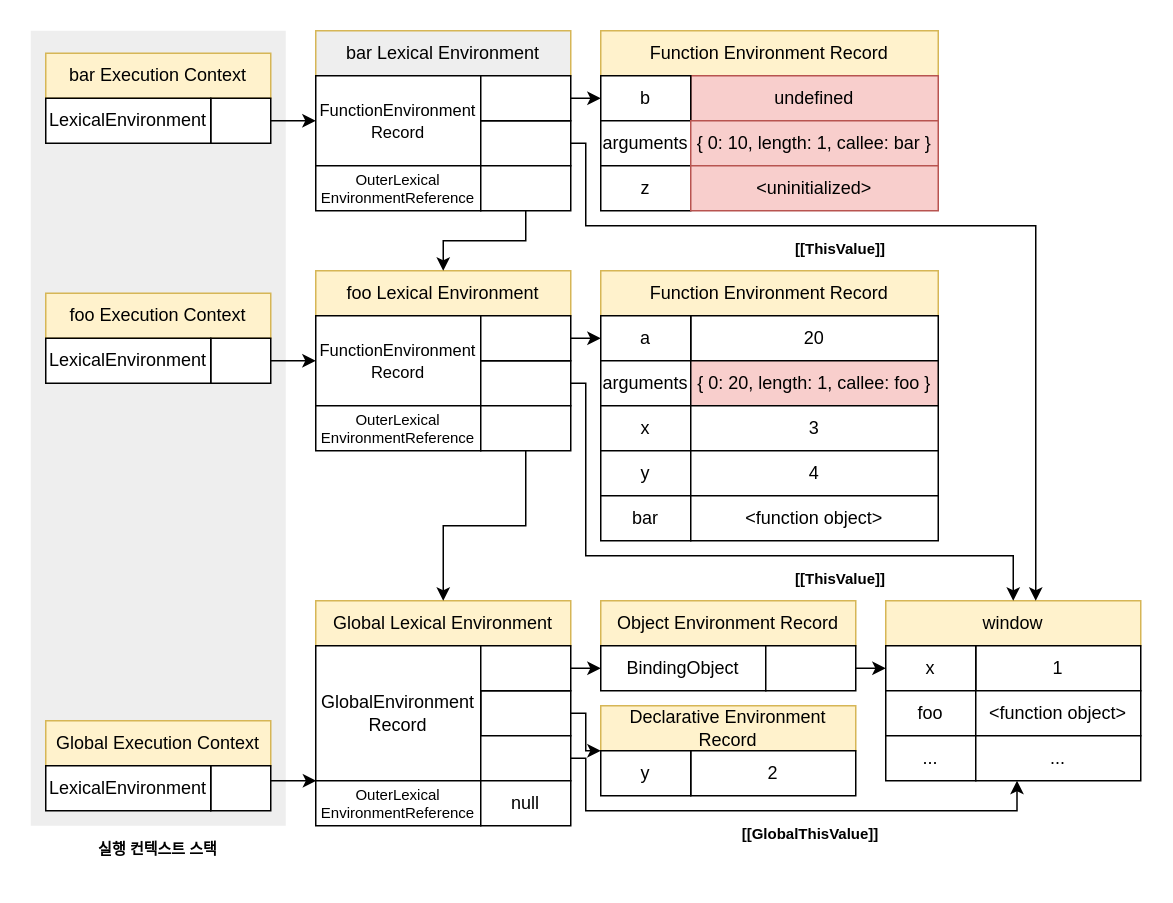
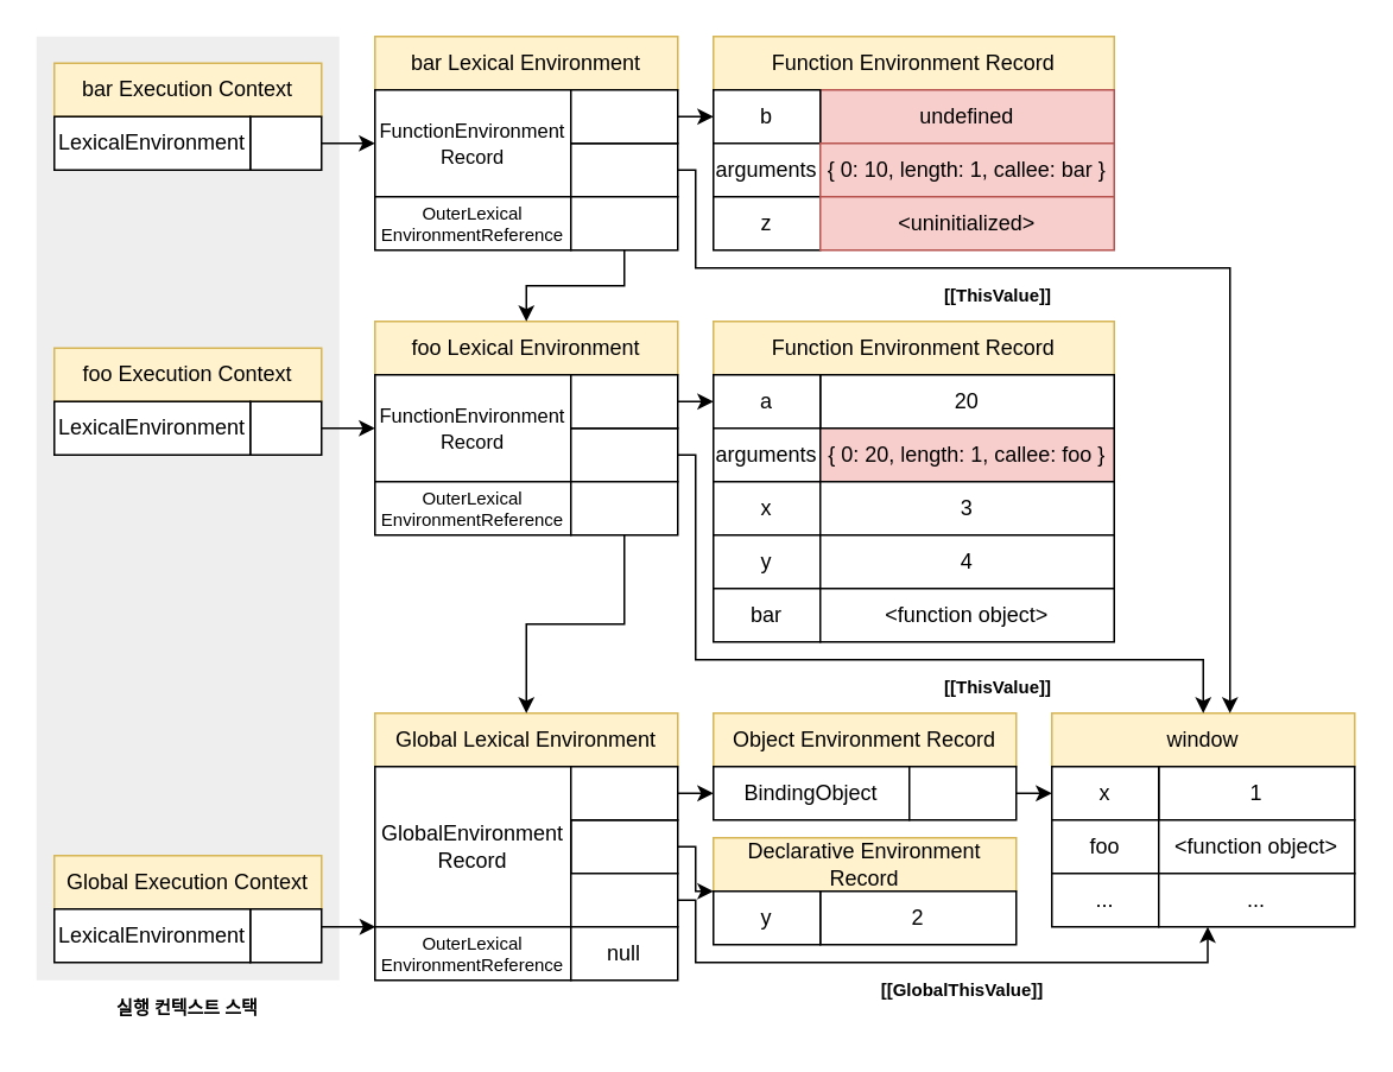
  <mxCell id="0" />
  <mxCell id="1" parent="0" />
  <mxCell id="2" value="" style="rounded=0;whiteSpace=wrap;html=1;fontSize=10;fillColor=#eeeeee;strokeColor=none;" parent="1" vertex="1"><mxGeometry x="20" y="20" width="170" height="530" as="geometry" /></mxCell>
  <mxCell id="3" value="Global Lexical Environment" style="rounded=0;whiteSpace=wrap;html=1;fillColor=#fff2cc;strokeColor=#d6b656;" parent="1" vertex="1"><mxGeometry x="210" y="400" width="170" height="30" as="geometry" /></mxCell>
  <mxCell id="4" style="edgeStyle=orthogonalEdgeStyle;rounded=0;orthogonalLoop=1;jettySize=auto;html=1;exitX=1;exitY=0.5;exitDx=0;exitDy=0;entryX=0;entryY=0;entryDx=0;entryDy=0;fontSize=10;startArrow=none;startFill=0;" parent="1" source="5" target="24" edge="1"><mxGeometry relative="1" as="geometry"><Array as="points"><mxPoint x="390" y="475" /><mxPoint x="390" y="500" /></Array></mxGeometry></mxCell>
  <mxCell id="5" value="" style="rounded=0;whiteSpace=wrap;html=1;" parent="1" vertex="1"><mxGeometry x="320" y="460" width="60" height="30" as="geometry" /></mxCell>
  <mxCell id="6" value="GlobalEnvironment&lt;br&gt;Record" style="rounded=0;whiteSpace=wrap;html=1;" parent="1" vertex="1"><mxGeometry x="210" y="430" width="110" height="90" as="geometry" /></mxCell>
  <mxCell id="7" style="edgeStyle=orthogonalEdgeStyle;rounded=0;orthogonalLoop=1;jettySize=auto;html=1;exitX=1;exitY=0.5;exitDx=0;exitDy=0;entryX=0.25;entryY=1;entryDx=0;entryDy=0;fontSize=10;startArrow=none;startFill=0;" parent="1" source="8" target="31" edge="1"><mxGeometry relative="1" as="geometry"><Array as="points"><mxPoint x="390" y="505" /><mxPoint x="390" y="540" /><mxPoint x="677" y="540" /></Array></mxGeometry></mxCell>
  <mxCell id="8" value="" style="rounded=0;whiteSpace=wrap;html=1;" parent="1" vertex="1"><mxGeometry x="320" y="490" width="60" height="30" as="geometry" /></mxCell>
  <mxCell id="9" value="&lt;font style=&quot;font-size: 10px;&quot;&gt;OuterLexical&lt;br style=&quot;font-size: 10px;&quot;&gt;EnvironmentReference&lt;/font&gt;" style="rounded=0;whiteSpace=wrap;html=1;fontSize=10;" parent="1" vertex="1"><mxGeometry x="210" y="520" width="110" height="30" as="geometry" /></mxCell>
  <mxCell id="10" value="Global Execution Context" style="rounded=0;whiteSpace=wrap;html=1;fillColor=#fff2cc;strokeColor=#d6b656;" parent="1" vertex="1"><mxGeometry x="30" y="480" width="150" height="30" as="geometry" /></mxCell>
  <mxCell id="11" value="" style="rounded=0;whiteSpace=wrap;html=1;" parent="1" vertex="1"><mxGeometry x="140" y="510" width="40" height="30" as="geometry" /></mxCell>
  <mxCell id="12" value="LexicalEnvironment" style="rounded=0;whiteSpace=wrap;html=1;" parent="1" vertex="1"><mxGeometry x="30" y="510" width="110" height="30" as="geometry" /></mxCell>
  <mxCell id="13" style="edgeStyle=orthogonalEdgeStyle;rounded=0;orthogonalLoop=1;jettySize=auto;html=1;exitX=1;exitY=0.5;exitDx=0;exitDy=0;entryX=0;entryY=0.5;entryDx=0;entryDy=0;fontSize=10;startArrow=none;startFill=0;" parent="1" source="14" target="19" edge="1"><mxGeometry relative="1" as="geometry" /></mxCell>
  <mxCell id="14" value="" style="rounded=0;whiteSpace=wrap;html=1;" parent="1" vertex="1"><mxGeometry x="320" y="430" width="60" height="30" as="geometry" /></mxCell>
  <mxCell id="15" value="null" style="rounded=0;whiteSpace=wrap;html=1;" parent="1" vertex="1"><mxGeometry x="320" y="520" width="60" height="30" as="geometry" /></mxCell>
  <mxCell id="16" value="" style="endArrow=classic;html=1;rounded=0;fontSize=10;exitX=1;exitY=0.5;exitDx=0;exitDy=0;entryX=0.003;entryY=0.167;entryDx=0;entryDy=0;entryPerimeter=0;" parent="1" edge="1"><mxGeometry width="50" height="50" relative="1" as="geometry"><mxPoint x="180" y="520" as="sourcePoint" /><mxPoint x="210.33" y="520.01" as="targetPoint" /></mxGeometry></mxCell>
  <mxCell id="17" value="&lt;b&gt;실행 컨텍스트 스택&lt;/b&gt;" style="text;html=1;strokeColor=none;fillColor=none;align=center;verticalAlign=middle;whiteSpace=wrap;rounded=0;fontSize=10;" parent="1" vertex="1"><mxGeometry x="55" y="550" width="100" height="30" as="geometry" /></mxCell>
  <mxCell id="18" value="Object Environment Record" style="rounded=0;whiteSpace=wrap;html=1;fillColor=#fff2cc;strokeColor=#d6b656;" parent="1" vertex="1"><mxGeometry x="400" y="400" width="170" height="30" as="geometry" /></mxCell>
  <mxCell id="19" value="BindingObject" style="rounded=0;whiteSpace=wrap;html=1;" parent="1" vertex="1"><mxGeometry x="400" y="430" width="110" height="30" as="geometry" /></mxCell>
  <mxCell id="20" style="edgeStyle=orthogonalEdgeStyle;rounded=0;orthogonalLoop=1;jettySize=auto;html=1;exitX=1;exitY=0.5;exitDx=0;exitDy=0;entryX=0;entryY=0.5;entryDx=0;entryDy=0;" parent="1" source="21" target="27" edge="1"><mxGeometry relative="1" as="geometry" /></mxCell>
  <mxCell id="21" value="" style="rounded=0;whiteSpace=wrap;html=1;" parent="1" vertex="1"><mxGeometry x="510" y="430" width="60" height="30" as="geometry" /></mxCell>
  <mxCell id="22" value="Declarative Environment Record" style="rounded=0;whiteSpace=wrap;html=1;fillColor=#fff2cc;strokeColor=#d6b656;" parent="1" vertex="1"><mxGeometry x="400" y="470" width="170" height="30" as="geometry" /></mxCell>
  <mxCell id="23" value="2" style="rounded=0;whiteSpace=wrap;html=1;" parent="1" vertex="1"><mxGeometry x="460" y="500" width="110" height="30" as="geometry" /></mxCell>
  <mxCell id="24" value="y" style="rounded=0;whiteSpace=wrap;html=1;" parent="1" vertex="1"><mxGeometry x="400" y="500" width="60" height="30" as="geometry" /></mxCell>
  <mxCell id="25" value="window" style="rounded=0;whiteSpace=wrap;html=1;fillColor=#fff2cc;strokeColor=#d6b656;" parent="1" vertex="1"><mxGeometry x="590" y="400" width="170" height="30" as="geometry" /></mxCell>
  <mxCell id="26" value="1" style="rounded=0;whiteSpace=wrap;html=1;" parent="1" vertex="1"><mxGeometry x="650" y="430" width="110" height="30" as="geometry" /></mxCell>
  <mxCell id="27" value="x" style="rounded=0;whiteSpace=wrap;html=1;" parent="1" vertex="1"><mxGeometry x="590" y="430" width="60" height="30" as="geometry" /></mxCell>
  <mxCell id="28" value="foo" style="rounded=0;whiteSpace=wrap;html=1;" parent="1" vertex="1"><mxGeometry x="590" y="460" width="60" height="30" as="geometry" /></mxCell>
  <mxCell id="29" value="..." style="rounded=0;whiteSpace=wrap;html=1;" parent="1" vertex="1"><mxGeometry x="590" y="490" width="60" height="30" as="geometry" /></mxCell>
  <mxCell id="30" value="&amp;lt;function object&amp;gt;" style="rounded=0;whiteSpace=wrap;html=1;" parent="1" vertex="1"><mxGeometry x="650" y="460" width="110" height="30" as="geometry" /></mxCell>
  <mxCell id="31" value="..." style="rounded=0;whiteSpace=wrap;html=1;" parent="1" vertex="1"><mxGeometry x="650" y="490" width="110" height="30" as="geometry" /></mxCell>
  <mxCell id="32" value="&lt;b&gt;[[GlobalThisValue]]&lt;/b&gt;" style="text;html=1;strokeColor=none;fillColor=none;align=center;verticalAlign=middle;whiteSpace=wrap;rounded=0;fontSize=10;" parent="1" vertex="1"><mxGeometry x="490" y="540" width="100" height="30" as="geometry" /></mxCell>
  <mxCell id="33" value="foo Execution Context" style="rounded=0;whiteSpace=wrap;html=1;fillColor=#fff2cc;strokeColor=#d6b656;" parent="1" vertex="1"><mxGeometry x="30" y="195" width="150" height="30" as="geometry" /></mxCell>
  <mxCell id="34" style="edgeStyle=orthogonalEdgeStyle;rounded=0;orthogonalLoop=1;jettySize=auto;html=1;exitX=1;exitY=0.5;exitDx=0;exitDy=0;entryX=0;entryY=0.5;entryDx=0;entryDy=0;fontSize=11;" parent="1" source="35" target="38" edge="1"><mxGeometry relative="1" as="geometry" /></mxCell>
  <mxCell id="35" value="" style="rounded=0;whiteSpace=wrap;html=1;" parent="1" vertex="1"><mxGeometry x="140" y="225" width="40" height="30" as="geometry" /></mxCell>
  <mxCell id="36" value="LexicalEnvironment" style="rounded=0;whiteSpace=wrap;html=1;" parent="1" vertex="1"><mxGeometry x="30" y="225" width="110" height="30" as="geometry" /></mxCell>
  <mxCell id="37" value="foo Lexical Environment" style="rounded=0;whiteSpace=wrap;html=1;fillColor=#fff2cc;strokeColor=#d6b656;" parent="1" vertex="1"><mxGeometry x="210" y="180" width="170" height="30" as="geometry" /></mxCell>
  <mxCell id="38" value="&lt;font style=&quot;font-size: 11px;&quot;&gt;FunctionEnvironment&lt;br&gt;Record&lt;/font&gt;" style="rounded=0;whiteSpace=wrap;html=1;" parent="1" vertex="1"><mxGeometry x="210" y="210" width="110" height="60" as="geometry" /></mxCell>
  <mxCell id="39" value="" style="rounded=0;whiteSpace=wrap;html=1;" parent="1" vertex="1"><mxGeometry x="320" y="240" width="60" height="30" as="geometry" /></mxCell>
  <mxCell id="40" value="&lt;font style=&quot;font-size: 10px;&quot;&gt;OuterLexical&lt;br style=&quot;font-size: 10px;&quot;&gt;EnvironmentReference&lt;/font&gt;" style="rounded=0;whiteSpace=wrap;html=1;fontSize=10;" parent="1" vertex="1"><mxGeometry x="210" y="270" width="110" height="30" as="geometry" /></mxCell>
  <mxCell id="41" style="edgeStyle=orthogonalEdgeStyle;rounded=0;orthogonalLoop=1;jettySize=auto;html=1;exitX=1;exitY=0.5;exitDx=0;exitDy=0;entryX=0;entryY=0.5;entryDx=0;entryDy=0;fontSize=11;" parent="1" source="42" target="48" edge="1"><mxGeometry relative="1" as="geometry" /></mxCell>
  <mxCell id="42" value="" style="rounded=0;whiteSpace=wrap;html=1;" parent="1" vertex="1"><mxGeometry x="320" y="210" width="60" height="30" as="geometry" /></mxCell>
  <mxCell id="43" style="edgeStyle=orthogonalEdgeStyle;rounded=0;orthogonalLoop=1;jettySize=auto;html=1;exitX=1;exitY=0.5;exitDx=0;exitDy=0;entryX=0.5;entryY=0;entryDx=0;entryDy=0;fontSize=11;" parent="1" source="39" target="25" edge="1"><mxGeometry relative="1" as="geometry"><Array as="points"><mxPoint x="390" y="255" /><mxPoint x="390" y="370" /><mxPoint x="675" y="370" /></Array></mxGeometry></mxCell>
  <mxCell id="44" style="edgeStyle=orthogonalEdgeStyle;rounded=0;orthogonalLoop=1;jettySize=auto;html=1;exitX=0.5;exitY=1;exitDx=0;exitDy=0;entryX=0.5;entryY=0;entryDx=0;entryDy=0;fontSize=11;" parent="1" source="45" target="3" edge="1"><mxGeometry relative="1" as="geometry" /></mxCell>
  <mxCell id="45" value="" style="rounded=0;whiteSpace=wrap;html=1;" parent="1" vertex="1"><mxGeometry x="320" y="270" width="60" height="30" as="geometry" /></mxCell>
  <mxCell id="46" value="Function Environment Record" style="rounded=0;whiteSpace=wrap;html=1;fillColor=#fff2cc;strokeColor=#d6b656;" parent="1" vertex="1"><mxGeometry x="400" y="180" width="225" height="30" as="geometry" /></mxCell>
  <mxCell id="47" value="20" style="rounded=0;whiteSpace=wrap;html=1;" parent="1" vertex="1"><mxGeometry x="460" y="210" width="165" height="30" as="geometry" /></mxCell>
  <mxCell id="48" value="a" style="rounded=0;whiteSpace=wrap;html=1;" parent="1" vertex="1"><mxGeometry x="400" y="210" width="60" height="30" as="geometry" /></mxCell>
  <mxCell id="49" value="arguments" style="rounded=0;whiteSpace=wrap;html=1;" parent="1" vertex="1"><mxGeometry x="400" y="240" width="60" height="30" as="geometry" /></mxCell>
  <mxCell id="50" value="x" style="rounded=0;whiteSpace=wrap;html=1;" parent="1" vertex="1"><mxGeometry x="400" y="270" width="60" height="30" as="geometry" /></mxCell>
  <mxCell id="51" value="{ 0: 20, length: 1, callee: foo }" style="rounded=0;whiteSpace=wrap;html=1;fillColor=#f8cecc;" parent="1" vertex="1"><mxGeometry x="460" y="240" width="165" height="30" as="geometry" /></mxCell>
  <mxCell id="52" value="3" style="rounded=0;whiteSpace=wrap;html=1;" parent="1" vertex="1"><mxGeometry x="460" y="270" width="165" height="30" as="geometry" /></mxCell>
  <mxCell id="53" value="y" style="rounded=0;whiteSpace=wrap;html=1;" parent="1" vertex="1"><mxGeometry x="400" y="300" width="60" height="30" as="geometry" /></mxCell>
  <mxCell id="54" value="bar" style="rounded=0;whiteSpace=wrap;html=1;" parent="1" vertex="1"><mxGeometry x="400" y="330" width="60" height="30" as="geometry" /></mxCell>
  <mxCell id="55" value="4" style="rounded=0;whiteSpace=wrap;html=1;" parent="1" vertex="1"><mxGeometry x="460" y="300" width="165" height="30" as="geometry" /></mxCell>
  <mxCell id="56" value="&amp;lt;function object&amp;gt;" style="rounded=0;whiteSpace=wrap;html=1;" parent="1" vertex="1"><mxGeometry x="460" y="330" width="165" height="30" as="geometry" /></mxCell>
  <mxCell id="57" value="&lt;b&gt;[[ThisValue]]&lt;/b&gt;" style="text;html=1;strokeColor=none;fillColor=none;align=center;verticalAlign=middle;whiteSpace=wrap;rounded=0;fontSize=10;" parent="1" vertex="1"><mxGeometry x="510" y="370" width="100" height="30" as="geometry" /></mxCell>
  <mxCell id="58" value="Function Environment Record" style="rounded=0;whiteSpace=wrap;html=1;fillColor=#fff2cc;strokeColor=#d6b656;" parent="1" vertex="1"><mxGeometry x="400" y="20" width="225" height="30" as="geometry" /></mxCell>
  <mxCell id="59" value="undefined" style="rounded=0;whiteSpace=wrap;html=1;fillColor=#f8cecc;strokeColor=#b85450;" parent="1" vertex="1"><mxGeometry x="460" y="50" width="165" height="30" as="geometry" /></mxCell>
  <mxCell id="60" value="b" style="rounded=0;whiteSpace=wrap;html=1;" parent="1" vertex="1"><mxGeometry x="400" y="50" width="60" height="30" as="geometry" /></mxCell>
  <mxCell id="61" value="arguments" style="rounded=0;whiteSpace=wrap;html=1;" parent="1" vertex="1"><mxGeometry x="400" y="80" width="60" height="30" as="geometry" /></mxCell>
  <mxCell id="62" value="z" style="rounded=0;whiteSpace=wrap;html=1;" parent="1" vertex="1"><mxGeometry x="400" y="110" width="60" height="30" as="geometry" /></mxCell>
  <mxCell id="63" value="{ 0: 10, length: 1, callee: bar }" style="rounded=0;whiteSpace=wrap;html=1;fillColor=#f8cecc;strokeColor=#b85450;" parent="1" vertex="1"><mxGeometry x="460" y="80" width="165" height="30" as="geometry" /></mxCell>
  <mxCell id="64" value="&amp;lt;uninitialized&amp;gt;" style="rounded=0;whiteSpace=wrap;html=1;fillColor=#f8cecc;strokeColor=#b85450;" parent="1" vertex="1"><mxGeometry x="460" y="110" width="165" height="30" as="geometry" /></mxCell>
  <mxCell id="65" value="&lt;b&gt;[[ThisValue]]&lt;/b&gt;" style="text;html=1;strokeColor=none;fillColor=none;align=center;verticalAlign=middle;whiteSpace=wrap;rounded=0;fontSize=10;" parent="1" vertex="1"><mxGeometry x="510" y="150" width="100" height="30" as="geometry" /></mxCell>
- <mxCell id="66" value="bar Lexical Environment" style="rounded=0;whiteSpace=wrap;html=1;fillColor=#eeeeee;strokeColor=#d6b656;" parent="1" vertex="1"><mxGeometry x="210" y="20" width="170" height="30" as="geometry" /></mxCell>
+ <mxCell id="66" value="bar Lexical Environment" style="rounded=0;whiteSpace=wrap;html=1;fillColor=#fff2cc;strokeColor=#d6b656;" parent="1" vertex="1"><mxGeometry x="210" y="20" width="170" height="30" as="geometry" /></mxCell>
  <mxCell id="67" value="&lt;font style=&quot;font-size: 11px;&quot;&gt;FunctionEnvironment&lt;br&gt;Record&lt;/font&gt;" style="rounded=0;whiteSpace=wrap;html=1;" parent="1" vertex="1"><mxGeometry x="210" y="50" width="110" height="60" as="geometry" /></mxCell>
  <mxCell id="68" style="edgeStyle=orthogonalEdgeStyle;rounded=0;orthogonalLoop=1;jettySize=auto;html=1;exitX=1;exitY=0.5;exitDx=0;exitDy=0;" parent="1" source="69" edge="1"><mxGeometry relative="1" as="geometry"><mxPoint x="690" y="400" as="targetPoint" /><Array as="points"><mxPoint x="390" y="95" /><mxPoint x="390" y="150" /><mxPoint x="690" y="150" /><mxPoint x="690" y="400" /></Array></mxGeometry></mxCell>
  <mxCell id="69" value="" style="rounded=0;whiteSpace=wrap;html=1;" parent="1" vertex="1"><mxGeometry x="320" y="80" width="60" height="30" as="geometry" /></mxCell>
  <mxCell id="70" value="&lt;font style=&quot;font-size: 10px;&quot;&gt;OuterLexical&lt;br style=&quot;font-size: 10px;&quot;&gt;EnvironmentReference&lt;/font&gt;" style="rounded=0;whiteSpace=wrap;html=1;fontSize=10;" parent="1" vertex="1"><mxGeometry x="210" y="110" width="110" height="30" as="geometry" /></mxCell>
  <mxCell id="71" style="edgeStyle=orthogonalEdgeStyle;rounded=0;orthogonalLoop=1;jettySize=auto;html=1;exitX=1;exitY=0.5;exitDx=0;exitDy=0;entryX=0;entryY=0.5;entryDx=0;entryDy=0;" parent="1" source="72" target="60" edge="1"><mxGeometry relative="1" as="geometry" /></mxCell>
  <mxCell id="72" value="" style="rounded=0;whiteSpace=wrap;html=1;" parent="1" vertex="1"><mxGeometry x="320" y="50" width="60" height="30" as="geometry" /></mxCell>
  <mxCell id="73" style="edgeStyle=orthogonalEdgeStyle;rounded=0;orthogonalLoop=1;jettySize=auto;html=1;exitX=0.5;exitY=1;exitDx=0;exitDy=0;entryX=0.5;entryY=0;entryDx=0;entryDy=0;" parent="1" source="74" target="37" edge="1"><mxGeometry relative="1" as="geometry" /></mxCell>
  <mxCell id="74" value="" style="rounded=0;whiteSpace=wrap;html=1;" parent="1" vertex="1"><mxGeometry x="320" y="110" width="60" height="30" as="geometry" /></mxCell>
  <mxCell id="75" value="bar Execution Context" style="rounded=0;whiteSpace=wrap;html=1;fillColor=#fff2cc;strokeColor=#d6b656;" parent="1" vertex="1"><mxGeometry x="30" y="35" width="150" height="30" as="geometry" /></mxCell>
  <mxCell id="76" style="edgeStyle=orthogonalEdgeStyle;rounded=0;orthogonalLoop=1;jettySize=auto;html=1;exitX=1;exitY=0.5;exitDx=0;exitDy=0;entryX=0;entryY=0.5;entryDx=0;entryDy=0;" parent="1" source="77" target="67" edge="1"><mxGeometry relative="1" as="geometry" /></mxCell>
  <mxCell id="77" value="" style="rounded=0;whiteSpace=wrap;html=1;" parent="1" vertex="1"><mxGeometry x="140" y="65" width="40" height="30" as="geometry" /></mxCell>
  <mxCell id="78" value="LexicalEnvironment" style="rounded=0;whiteSpace=wrap;html=1;" parent="1" vertex="1"><mxGeometry x="30" y="65" width="110" height="30" as="geometry" /></mxCell>
